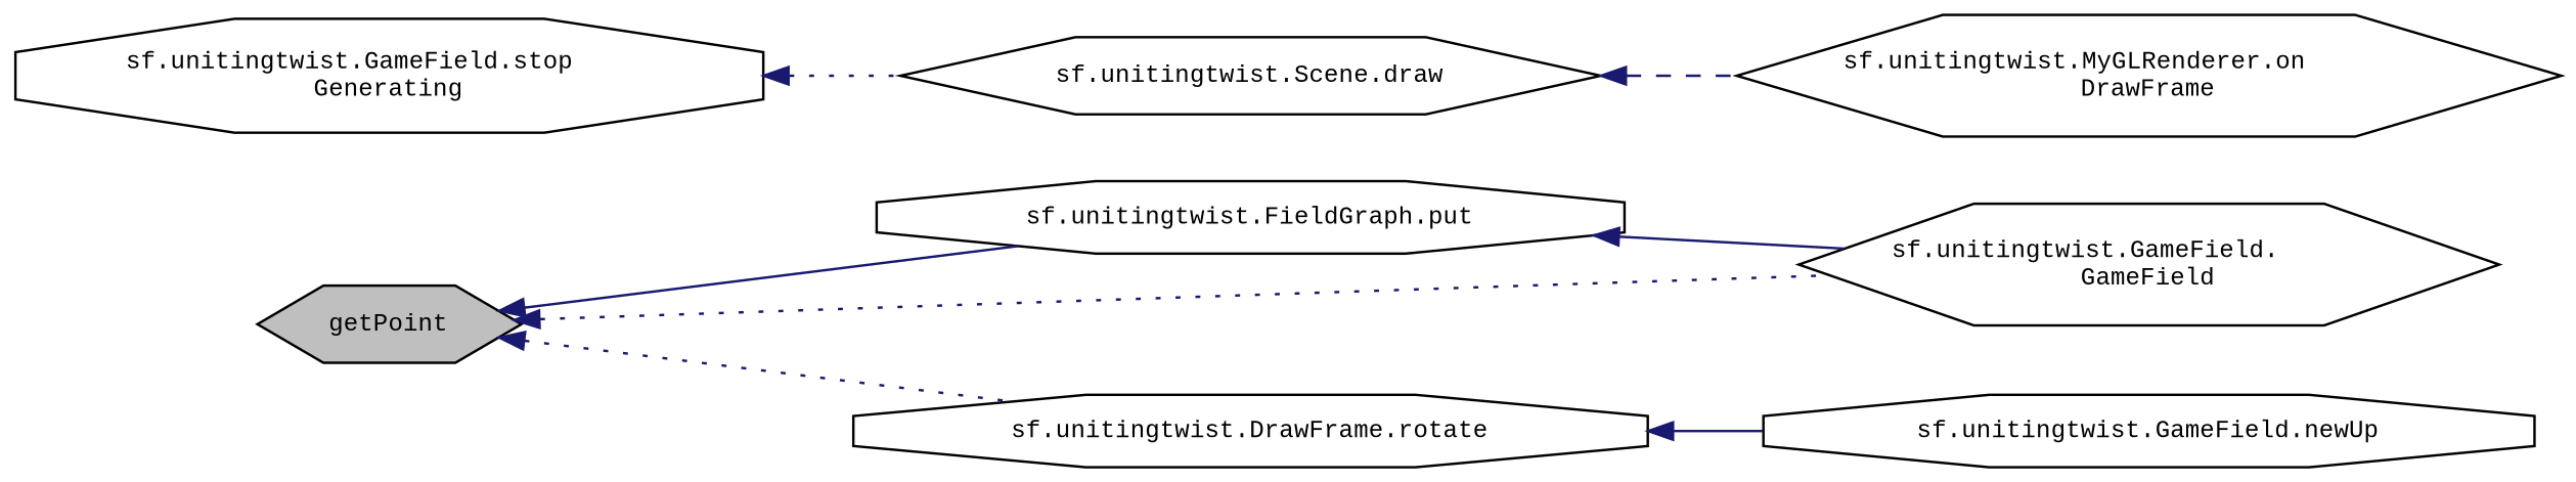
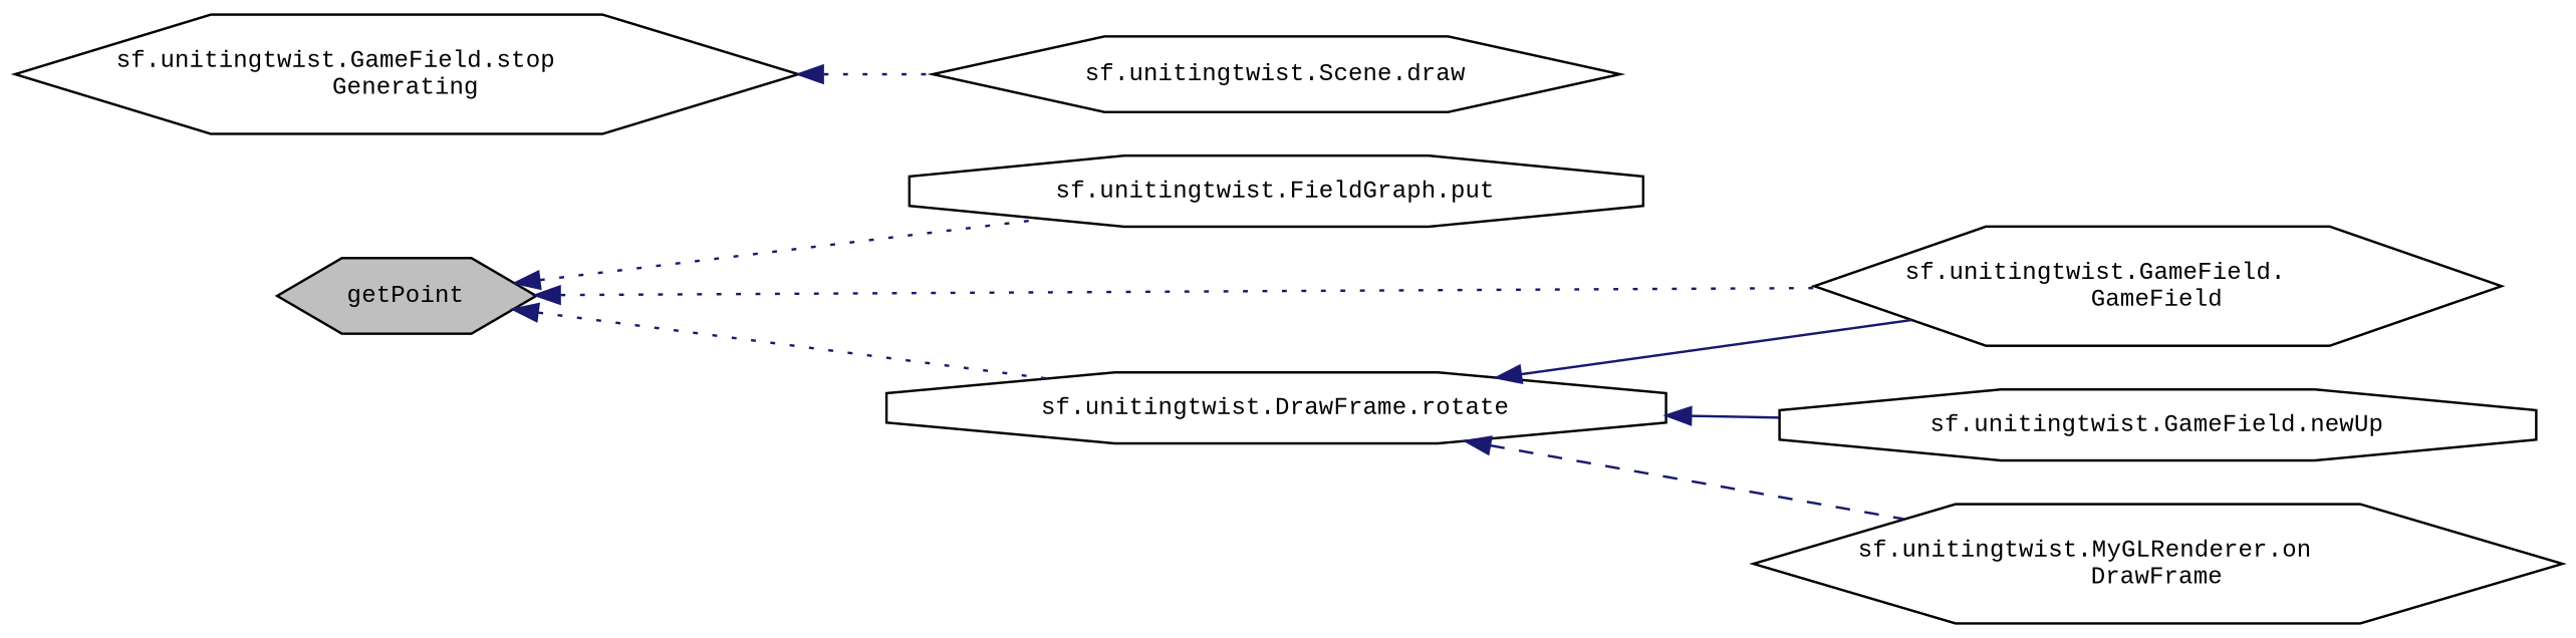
  digraph {
    fontname="Liberation Mono"
    rankdir=LR
    node [color=black fillcolor=white fontname="Liberation Mono" fontsize=10 shape=hexagon style=filled]
    edge [color=midnightblue dir=back fontname="Liberation Mono" fontsize=10 labelfontname=Helvetica labelfontsize=10 style=solid]
    n1 [fillcolor=grey75 fontcolor=black height=0.2 label=getPoint width=0.4]
    n2 [height=0.2 label="sf.unitingtwist.FieldGraph.put" shape=octagon width=0.4]
    n3 [height=0.2 label="sf.unitingtwist.GameField.\lGameField" width=0.4]
    n4 [height=0.2 label="sf.unitingtwist.DrawFrame.rotate" shape=octagon width=0.4]
    n5 [height=0.2 label="sf.unitingtwist.GameField.newUp" shape=octagon width=0.4]
-   n6 [height=0.2 label="sf.unitingtwist.GameField.stop\lGenerating" shape=octagon width=0.4]
+   n6 [height=0.2 label="sf.unitingtwist.GameField.stop\lGenerating" width=0.4]
    n7 [height=0.2 label="sf.unitingtwist.Scene.draw" width=0.4]
    n8 [height=0.2 label="sf.unitingtwist.MyGLRenderer.on\lDrawFrame" width=0.4]
-   n1 -> n2
+   n1 -> n2 [style=dotted]
    n1 -> n3 [style=dotted]
    n1 -> n4 [style=dotted]
-   n2 -> n3
+   n4 -> n3
    n4 -> n5
    n6 -> n7 [style=dotted]
-   n7 -> n8 [style=dashed]
+   n4 -> n8 [style=dashed]
  }
